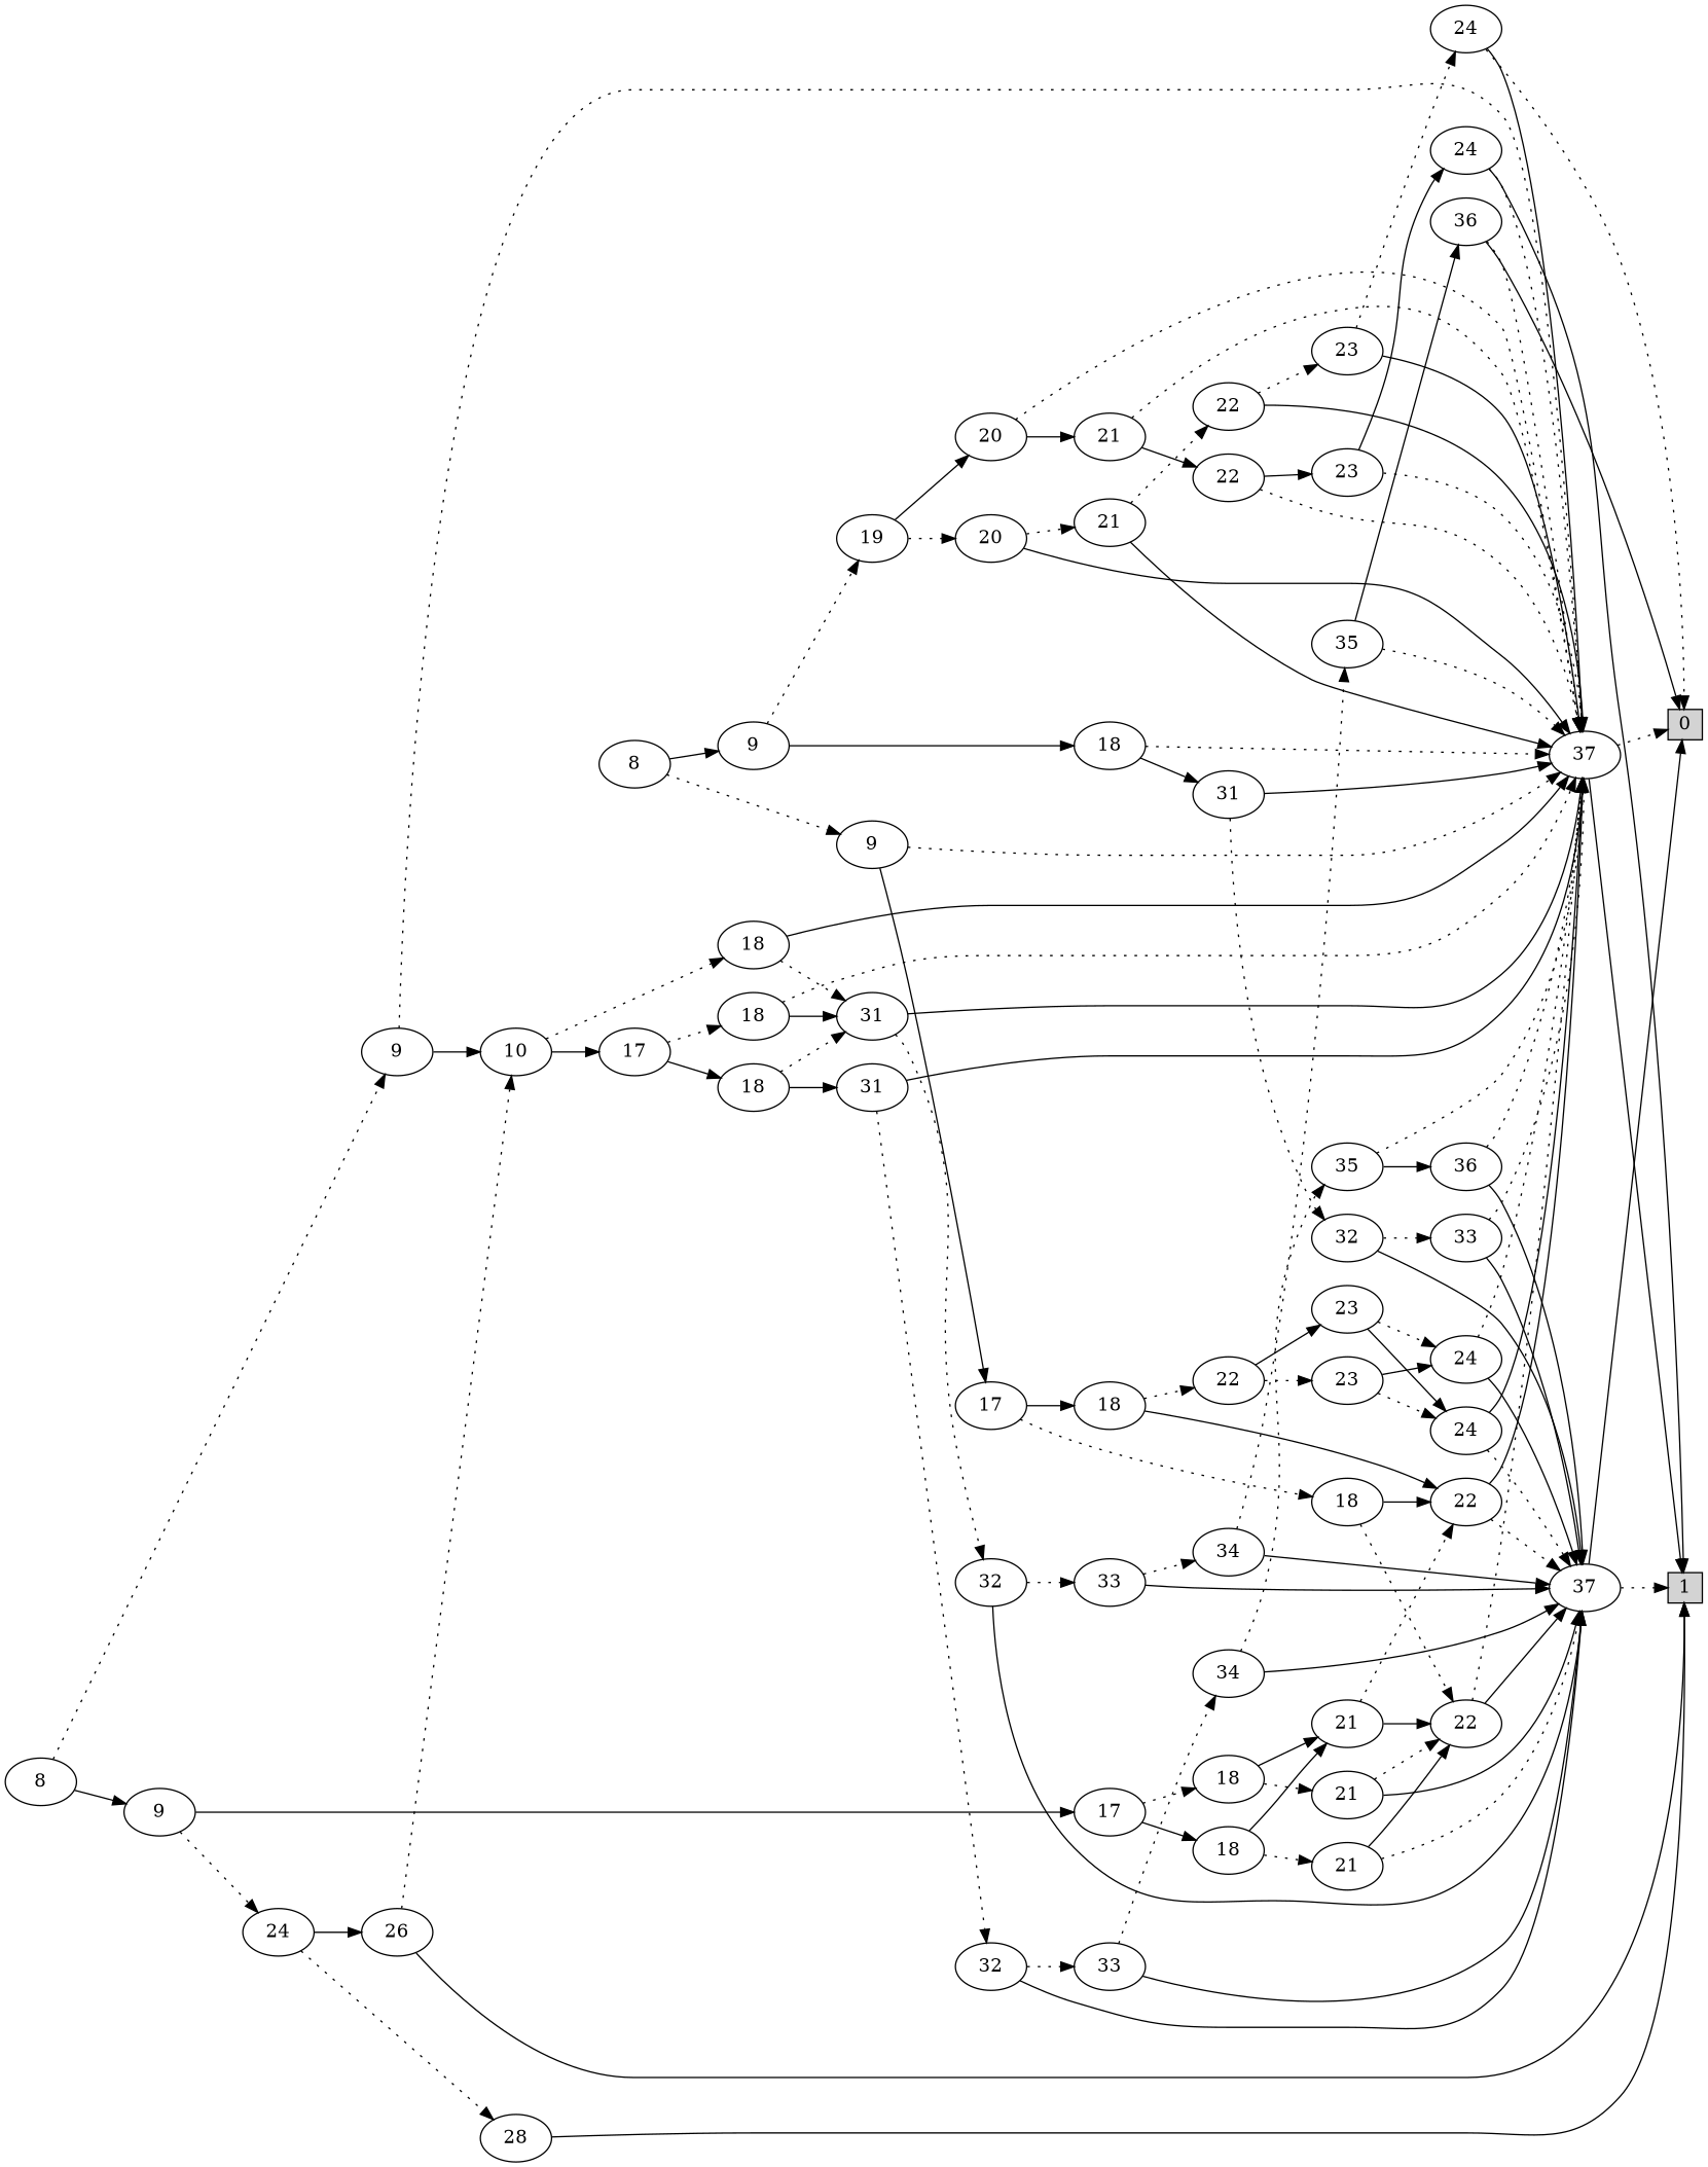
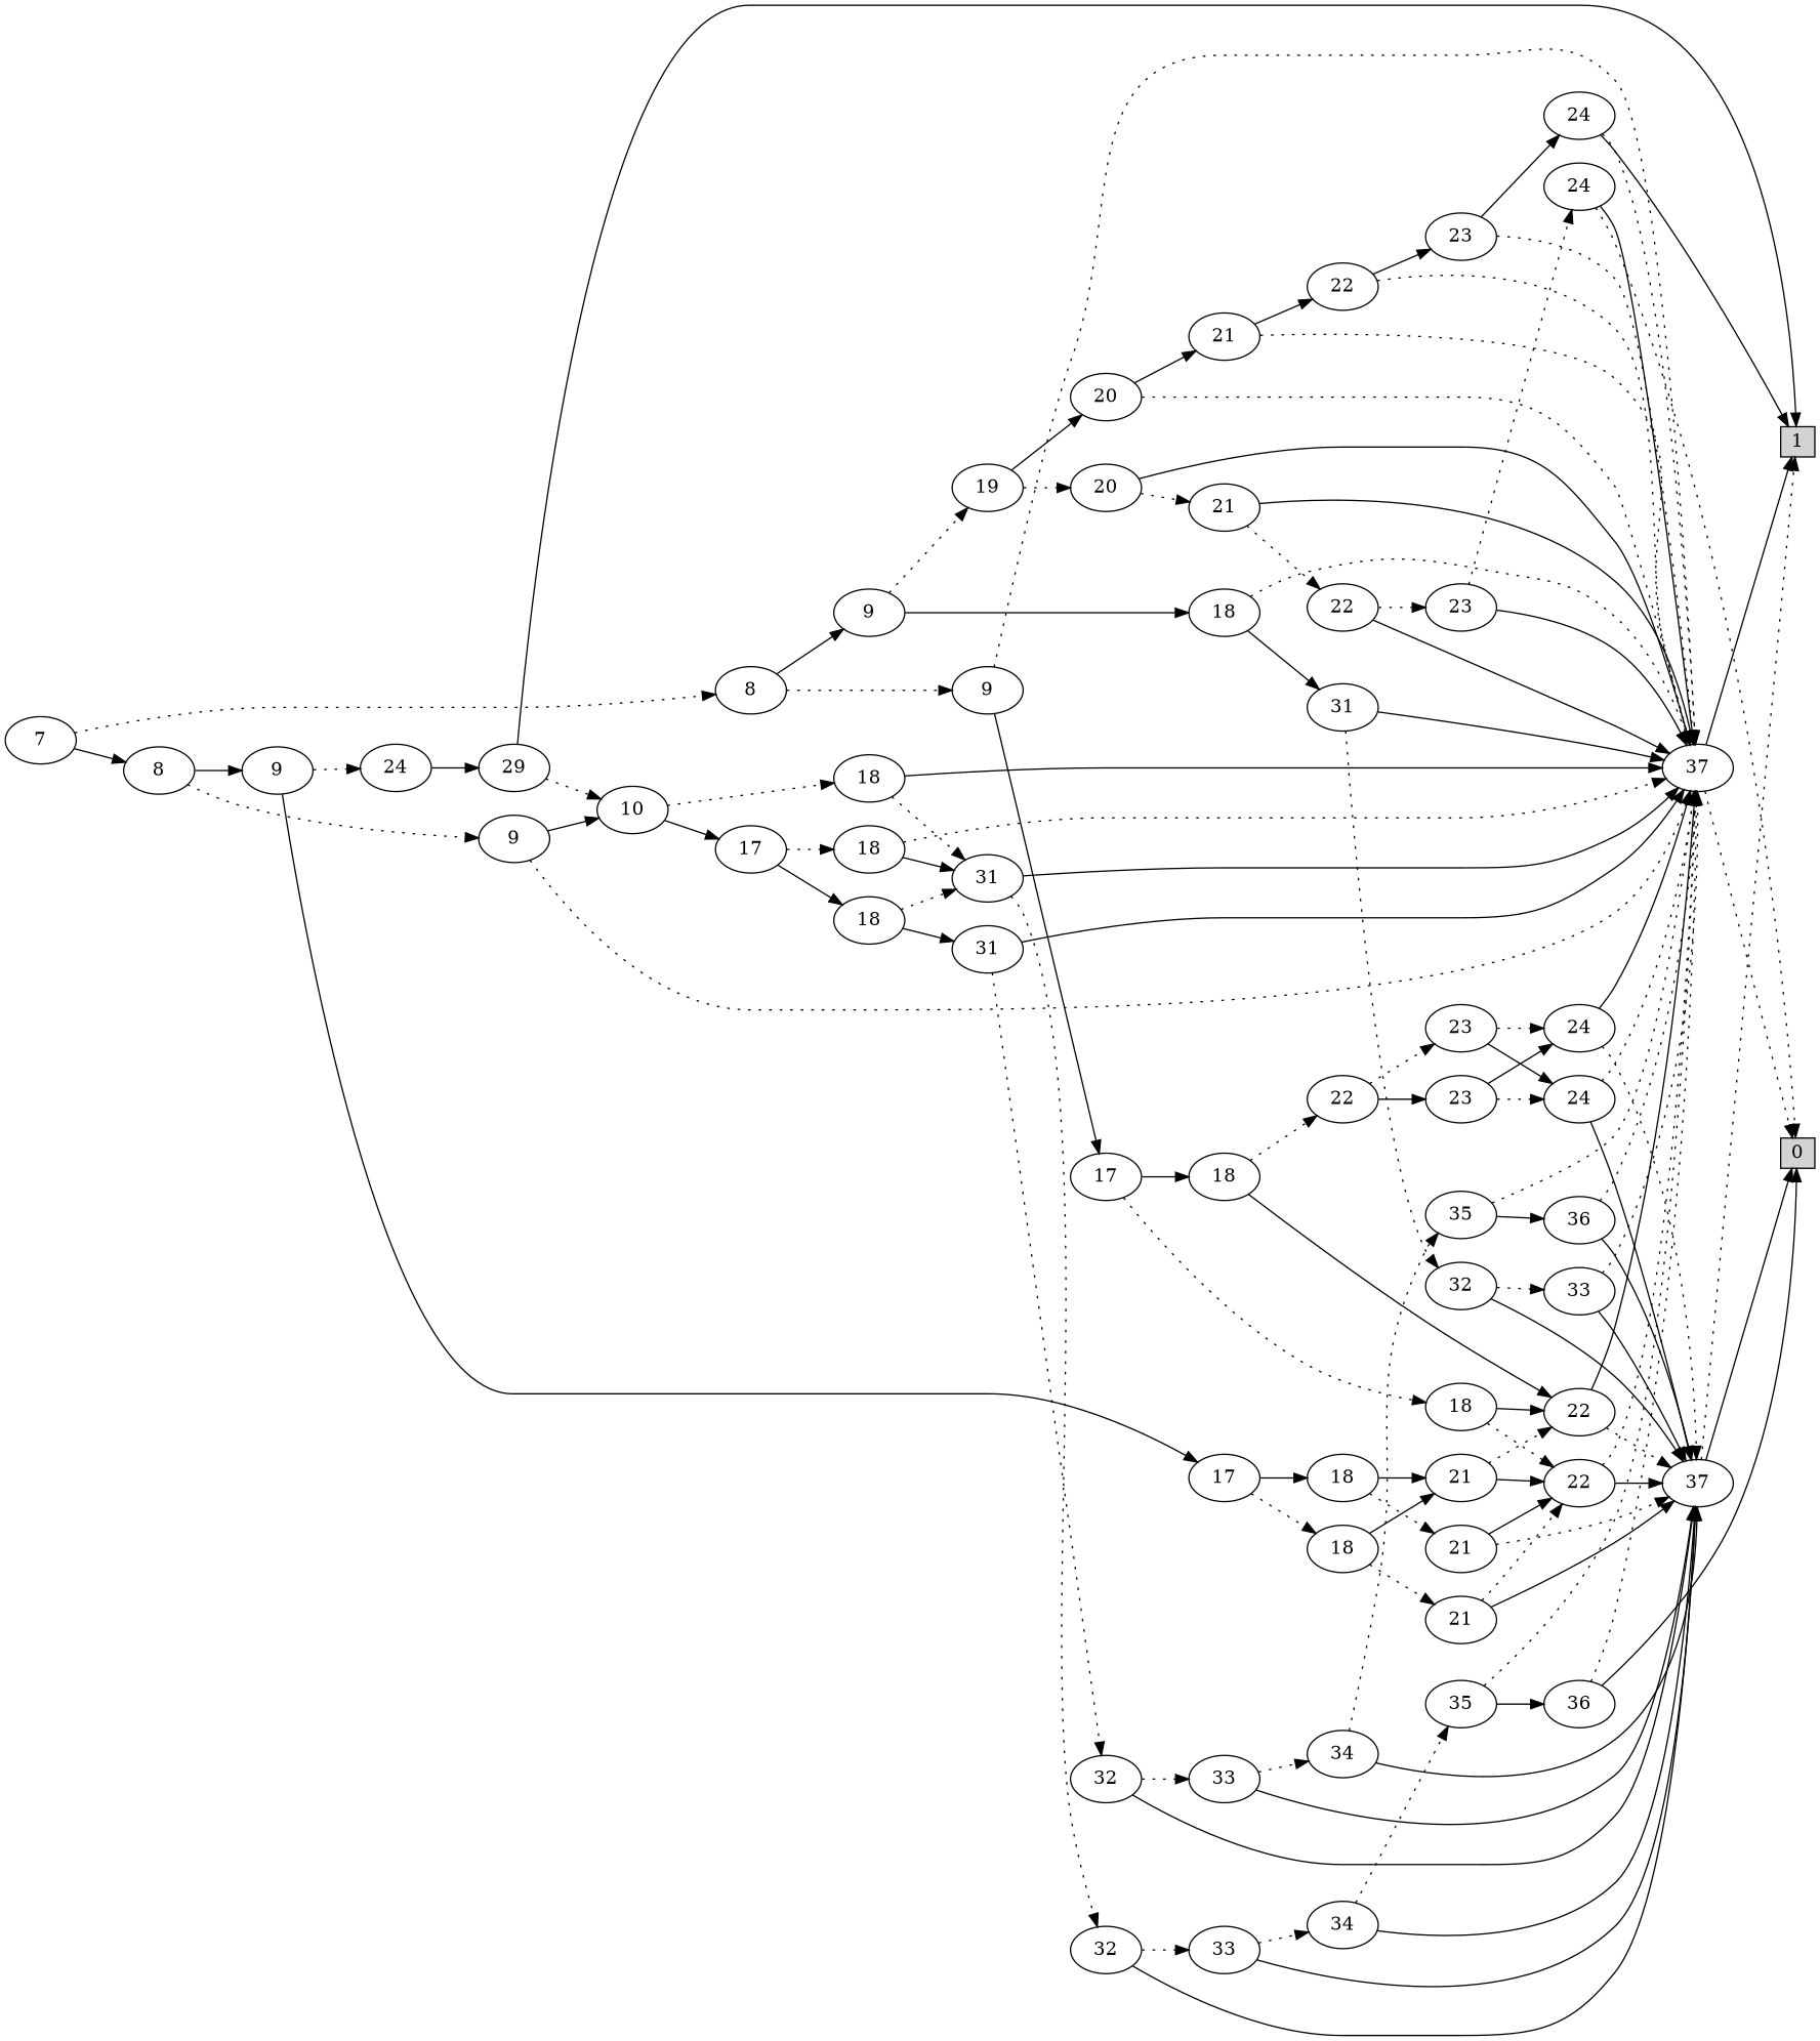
  digraph {
    rankdir=LR
    edge [style=filled]
    n1 [height=0.3 label=0 shape=box style=filled width=0.3]
    n2 [height=0.3 label=1 shape=box style=filled width=0.3]
+   n3 [label=7]
    n4 [label=8]
    n5 [label=8]
    n6 [label=9]
    n7 [label=9]
    n8 [label=9]
    n9 [label=9]
    n10 [label=37]
    n11 [label=17]
    n12 [label=19]
    n13 [label=18]
    n14 [label=10]
    n15 [label=24]
    n16 [label=17]
    n17 [label=18]
    n18 [label=18]
    n19 [label=20]
    n20 [label=20]
    n21 [label=31]
    n22 [label=22]
    n23 [label=22]
    n24 [label=22]
    n25 [label=37]
    n26 [label=23]
    n27 [label=23]
    n28 [label=24]
    n29 [label=24]
    n30 [label=21]
    n31 [label=21]
    n32 [label=32]
    n33 [label=22]
    n34 [label=22]
    n35 [label=23]
    n36 [label=24]
    n37 [label=23]
    n38 [label=24]
    n39 [label=33]
    n40 [label=18]
    n41 [label=17]
-   n42 [label=28]
-   n43 [label=26]
+   n43 [label=29]
    n44 [label=18]
    n45 [label=18]
    n46 [label=31]
    n47 [label=18]
    n48 [label=18]
    n49 [label=32]
    n50 [label=31]
    n51 [label=33]
    n52 [label=34]
    n53 [label=35]
    n54 [label=36]
    n55 [label=32]
    n56 [label=33]
    n57 [label=34]
    n58 [label=35]
    n59 [label=36]
    n60 [label=21]
    n61 [label=21]
    n62 [label=21]
+   n3 -> n4 [style=dotted]
+   n3 -> n5
    n4 -> n6 [style=dotted]
    n4 -> n7
    n5 -> n8 [style=dotted]
    n5 -> n9
    n6 -> n10 [style=dotted]
    n6 -> n11
    n7 -> n12 [style=dotted]
    n7 -> n13
    n8 -> n10 [style=dotted]
    n8 -> n14
    n9 -> n15 [style=dotted]
    n9 -> n16
    n10 -> n1 [style=dotted]
    n10 -> n2
    n11 -> n17 [style=dotted]
    n11 -> n18
    n12 -> n19 [style=dotted]
    n12 -> n20
    n13 -> n10 [style=dotted]
    n13 -> n21
    n14 -> n40 [style=dotted]
    n14 -> n41
-   n15 -> n42 [style=dotted]
    n15 -> n43
    n16 -> n44 [style=dotted]
    n16 -> n45
    n17 -> n22 [style=dotted]
    n17 -> n23
    n18 -> n23
    n18 -> n24 [style=dotted]
    n19 -> n10
    n19 -> n30 [style=dotted]
    n20 -> n10 [style=dotted]
    n20 -> n31
    n21 -> n10
    n21 -> n32 [style=dotted]
    n22 -> n10 [style=dotted]
    n22 -> n25
    n23 -> n10
    n23 -> n25 [style=dotted]
    n24 -> n26 [style=dotted]
    n24 -> n27
    n25 -> n1
    n25 -> n2 [style=dotted]
    n26 -> n28 [style=dotted]
    n26 -> n29
    n27 -> n28
    n27 -> n29 [style=dotted]
    n28 -> n10
    n28 -> n25 [style=dotted]
    n29 -> n10 [style=dotted]
    n29 -> n25
    n30 -> n10
    n30 -> n33 [style=dotted]
    n31 -> n10 [style=dotted]
    n31 -> n34
    n32 -> n25
    n32 -> n39 [style=dotted]
    n33 -> n10
    n33 -> n35 [style=dotted]
    n34 -> n10 [style=dotted]
    n34 -> n37
    n35 -> n10
    n35 -> n36 [style=dotted]
    n36 -> n1 [style=dotted]
    n36 -> n10
    n37 -> n10 [style=dotted]
    n37 -> n38
    n38 -> n2
    n38 -> n10 [style=dotted]
    n39 -> n10 [style=dotted]
    n39 -> n25
    n40 -> n10
    n40 -> n46 [style=dotted]
    n41 -> n47 [style=dotted]
    n41 -> n48
-   n42 -> n2
    n43 -> n2
    n43 -> n14 [style=dotted]
    n44 -> n60 [style=dotted]
    n44 -> n61
    n45 -> n61
    n45 -> n62 [style=dotted]
    n46 -> n10
    n46 -> n49 [style=dotted]
    n47 -> n10 [style=dotted]
    n47 -> n46
    n48 -> n46 [style=dotted]
    n48 -> n50
    n49 -> n25
    n49 -> n51 [style=dotted]
    n50 -> n10
    n50 -> n55 [style=dotted]
    n51 -> n25
    n51 -> n52 [style=dotted]
    n52 -> n25
    n52 -> n53 [style=dotted]
    n53 -> n10 [style=dotted]
    n53 -> n54
    n54 -> n1
    n54 -> n10 [style=dotted]
    n55 -> n25
    n55 -> n56 [style=dotted]
    n56 -> n25
    n56 -> n57 [style=dotted]
    n57 -> n25
    n57 -> n58 [style=dotted]
    n58 -> n10 [style=dotted]
    n58 -> n59
    n59 -> n10 [style=dotted]
    n59 -> n25
    n60 -> n22 [style=dotted]
    n60 -> n25
    n61 -> n22
    n61 -> n23 [style=dotted]
    n62 -> n22
    n62 -> n25 [style=dotted]
  }
